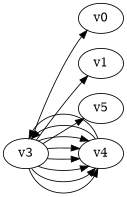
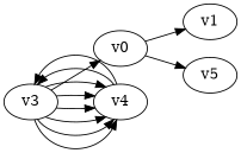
  digraph {
    rankdir=LR
    v3
    v0
    v1
    n4 [label=v5]
    v4
    v3 -> v0
-   v3 -> v1
-   v3 -> n4
+   v0 -> v1
+   v0 -> n4
    v3 -> v4
    v3 -> v4
    v3 -> v4
    v3 -> v4
    v3 -> v4
    v3 -> v4
    v4 -> v3
    v4 -> v3
  }
